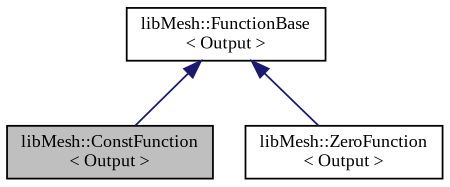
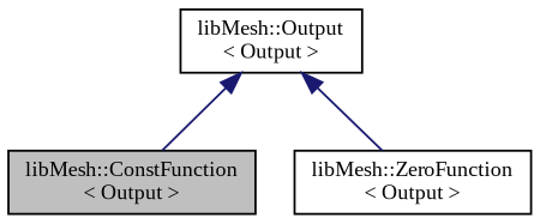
  digraph {
    fontname="Liberation Serif"
    node [color=black fillcolor=white fontname="Liberation Serif" fontsize=10 shape=record style=filled]
    edge [color=midnightblue dir=back fontname="Liberation Serif" fontsize=10 labelfontname=Helvetica labelfontsize=10 style=solid]
    n1 [fillcolor=grey75 fontcolor=black height=0.2 label="libMesh::ConstFunction\l\< Output \>" width=0.4]
    n2 [height=0.2 label="libMesh::ZeroFunction\l\< Output \>" width=0.4]
-   n3 [height=0.2 label="libMesh::FunctionBase\l\< Output \>" width=0.4]
+   n3 [height=0.2 label="libMesh::Output\l\< Output \>" width=0.4]
    n3 -> n1
    n3 -> n2
  }
